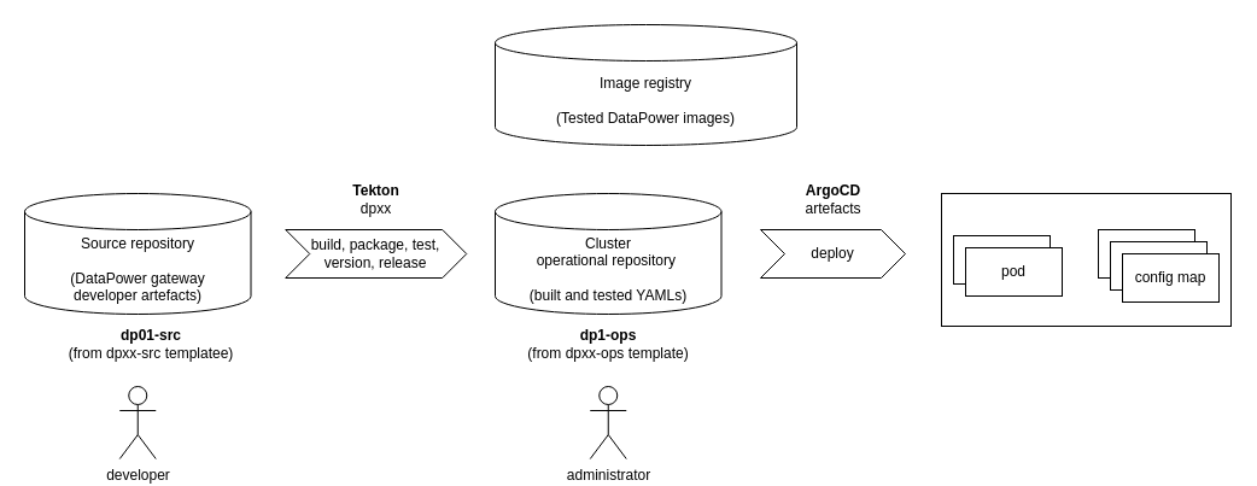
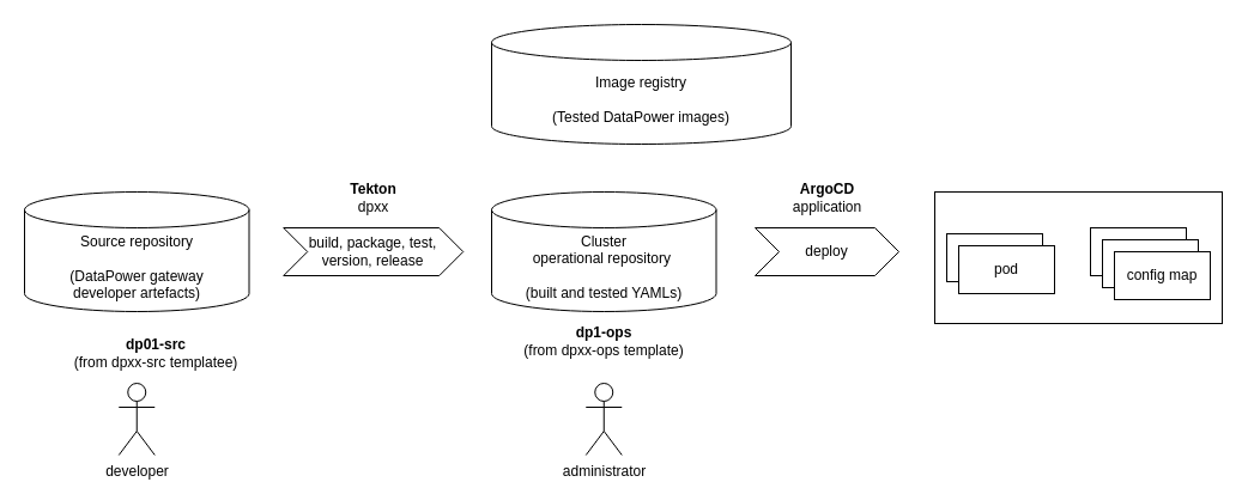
  <mxCell id="0" />
  <mxCell id="1" parent="0" />
  <mxCell id="2" value="Source repository&lt;br&gt;&lt;br&gt;(DataPower gateway &lt;br&gt;developer artefacts)" style="shape=cylinder3;whiteSpace=wrap;html=1;boundedLbl=1;backgroundOutline=1;size=15;" parent="1" vertex="1"><mxGeometry x="20" y="160" width="187.5" height="100" as="geometry" /></mxCell>
  <mxCell id="3" value="Cluster &lt;br&gt;operational repository&amp;nbsp;&lt;br&gt;&lt;br&gt;(built and tested YAMLs)" style="shape=cylinder3;whiteSpace=wrap;html=1;boundedLbl=1;backgroundOutline=1;size=15;" parent="1" vertex="1"><mxGeometry x="410" y="160" width="187.5" height="100" as="geometry" /></mxCell>
  <mxCell id="4" value="build, package, test, version, release" style="shape=step;perimeter=stepPerimeter;whiteSpace=wrap;html=1;fixedSize=1;" parent="1" vertex="1"><mxGeometry x="236.25" y="190" width="150" height="40" as="geometry" /></mxCell>
  <mxCell id="5" value="deploy" style="shape=step;perimeter=stepPerimeter;whiteSpace=wrap;html=1;fixedSize=1;" parent="1" vertex="1"><mxGeometry x="630" y="190" width="120" height="40" as="geometry" /></mxCell>
- <mxCell id="6" value="&lt;b&gt;dp01-src&lt;/b&gt;&lt;br&gt;(from dpxx-src templatee)" style="text;html=1;strokeColor=none;fillColor=none;align=center;verticalAlign=middle;whiteSpace=wrap;rounded=0;" parent="1" vertex="1"><mxGeometry x="37" y="270" width="176" height="30" as="geometry" /></mxCell>
+ <mxCell id="6" value="&lt;b&gt;dp01-src&lt;/b&gt;&lt;br&gt;(from dpxx-src templatee)" style="text;html=1;strokeColor=none;fillColor=none;align=center;verticalAlign=middle;whiteSpace=wrap;rounded=0;" parent="1" vertex="1"><mxGeometry x="42" y="280" width="176" height="30" as="geometry" /></mxCell>
  <mxCell id="7" value="&lt;b&gt;dp1-ops&lt;/b&gt;&lt;br&gt;(from dpxx-ops template)" style="text;html=1;strokeColor=none;fillColor=none;align=center;verticalAlign=middle;whiteSpace=wrap;rounded=0;" parent="1" vertex="1"><mxGeometry x="415" y="270" width="177.5" height="30" as="geometry" /></mxCell>
  <mxCell id="8" value="" style="rounded=0;whiteSpace=wrap;html=1;" parent="1" vertex="1"><mxGeometry x="780" y="160" width="240" height="110" as="geometry" /></mxCell>
  <mxCell id="9" value="pod" style="rounded=0;whiteSpace=wrap;html=1;" parent="1" vertex="1"><mxGeometry x="790" y="195" width="80" height="40" as="geometry" /></mxCell>
  <mxCell id="10" value="config map" style="rounded=0;whiteSpace=wrap;html=1;" parent="1" vertex="1"><mxGeometry x="910" y="190" width="80" height="40" as="geometry" /></mxCell>
  <mxCell id="11" value="pod" style="rounded=0;whiteSpace=wrap;html=1;" parent="1" vertex="1"><mxGeometry x="800" y="205" width="80" height="40" as="geometry" /></mxCell>
  <mxCell id="12" value="config map" style="rounded=0;whiteSpace=wrap;html=1;" parent="1" vertex="1"><mxGeometry x="920" y="200" width="80" height="40" as="geometry" /></mxCell>
  <mxCell id="13" value="config map" style="rounded=0;whiteSpace=wrap;html=1;" parent="1" vertex="1"><mxGeometry x="930" y="210" width="80" height="40" as="geometry" /></mxCell>
  <mxCell id="14" value="&lt;b&gt;Tekton&lt;/b&gt; &lt;br&gt;dpxx" style="text;html=1;strokeColor=none;fillColor=none;align=center;verticalAlign=middle;whiteSpace=wrap;rounded=0;" parent="1" vertex="1"><mxGeometry x="248.75" y="150" width="125" height="30" as="geometry" /></mxCell>
- <mxCell id="15" value="&lt;b&gt;ArgoCD&lt;/b&gt; &lt;br&gt;artefacts" style="text;html=1;strokeColor=none;fillColor=none;align=center;verticalAlign=middle;whiteSpace=wrap;rounded=0;" parent="1" vertex="1"><mxGeometry x="627.5" y="150" width="125" height="30" as="geometry" /></mxCell>
+ <mxCell id="15" value="&lt;b&gt;ArgoCD&lt;/b&gt; &lt;br&gt;application" style="text;html=1;strokeColor=none;fillColor=none;align=center;verticalAlign=middle;whiteSpace=wrap;rounded=0;" parent="1" vertex="1"><mxGeometry x="627.5" y="150" width="125" height="30" as="geometry" /></mxCell>
  <mxCell id="16" value="Image registry&lt;br&gt;&lt;br&gt;(Tested&amp;nbsp;DataPower images)" style="shape=cylinder3;whiteSpace=wrap;html=1;boundedLbl=1;backgroundOutline=1;size=15;" parent="1" vertex="1"><mxGeometry x="410" y="20" width="250" height="100" as="geometry" /></mxCell>
  <mxCell id="17" value="developer" style="shape=umlActor;verticalLabelPosition=bottom;verticalAlign=top;html=1;outlineConnect=0;" vertex="1" parent="1"><mxGeometry x="98.75" y="320" width="30" height="60" as="geometry" /></mxCell>
  <mxCell id="18" value="administrator" style="shape=umlActor;verticalLabelPosition=bottom;verticalAlign=top;html=1;outlineConnect=0;" vertex="1" parent="1"><mxGeometry x="488.75" y="320" width="30" height="60" as="geometry" /></mxCell>
